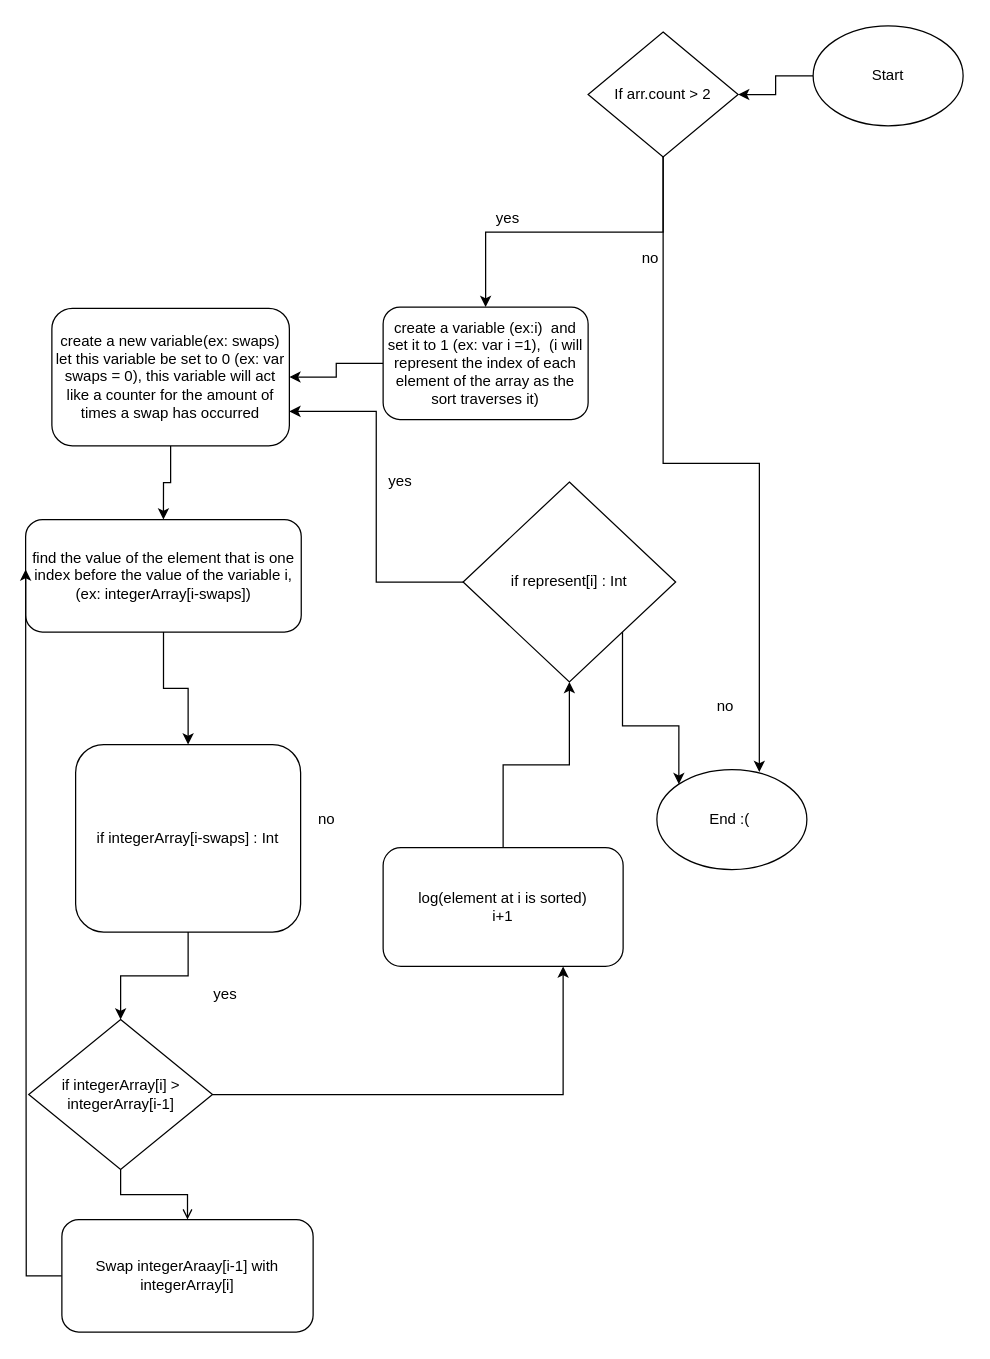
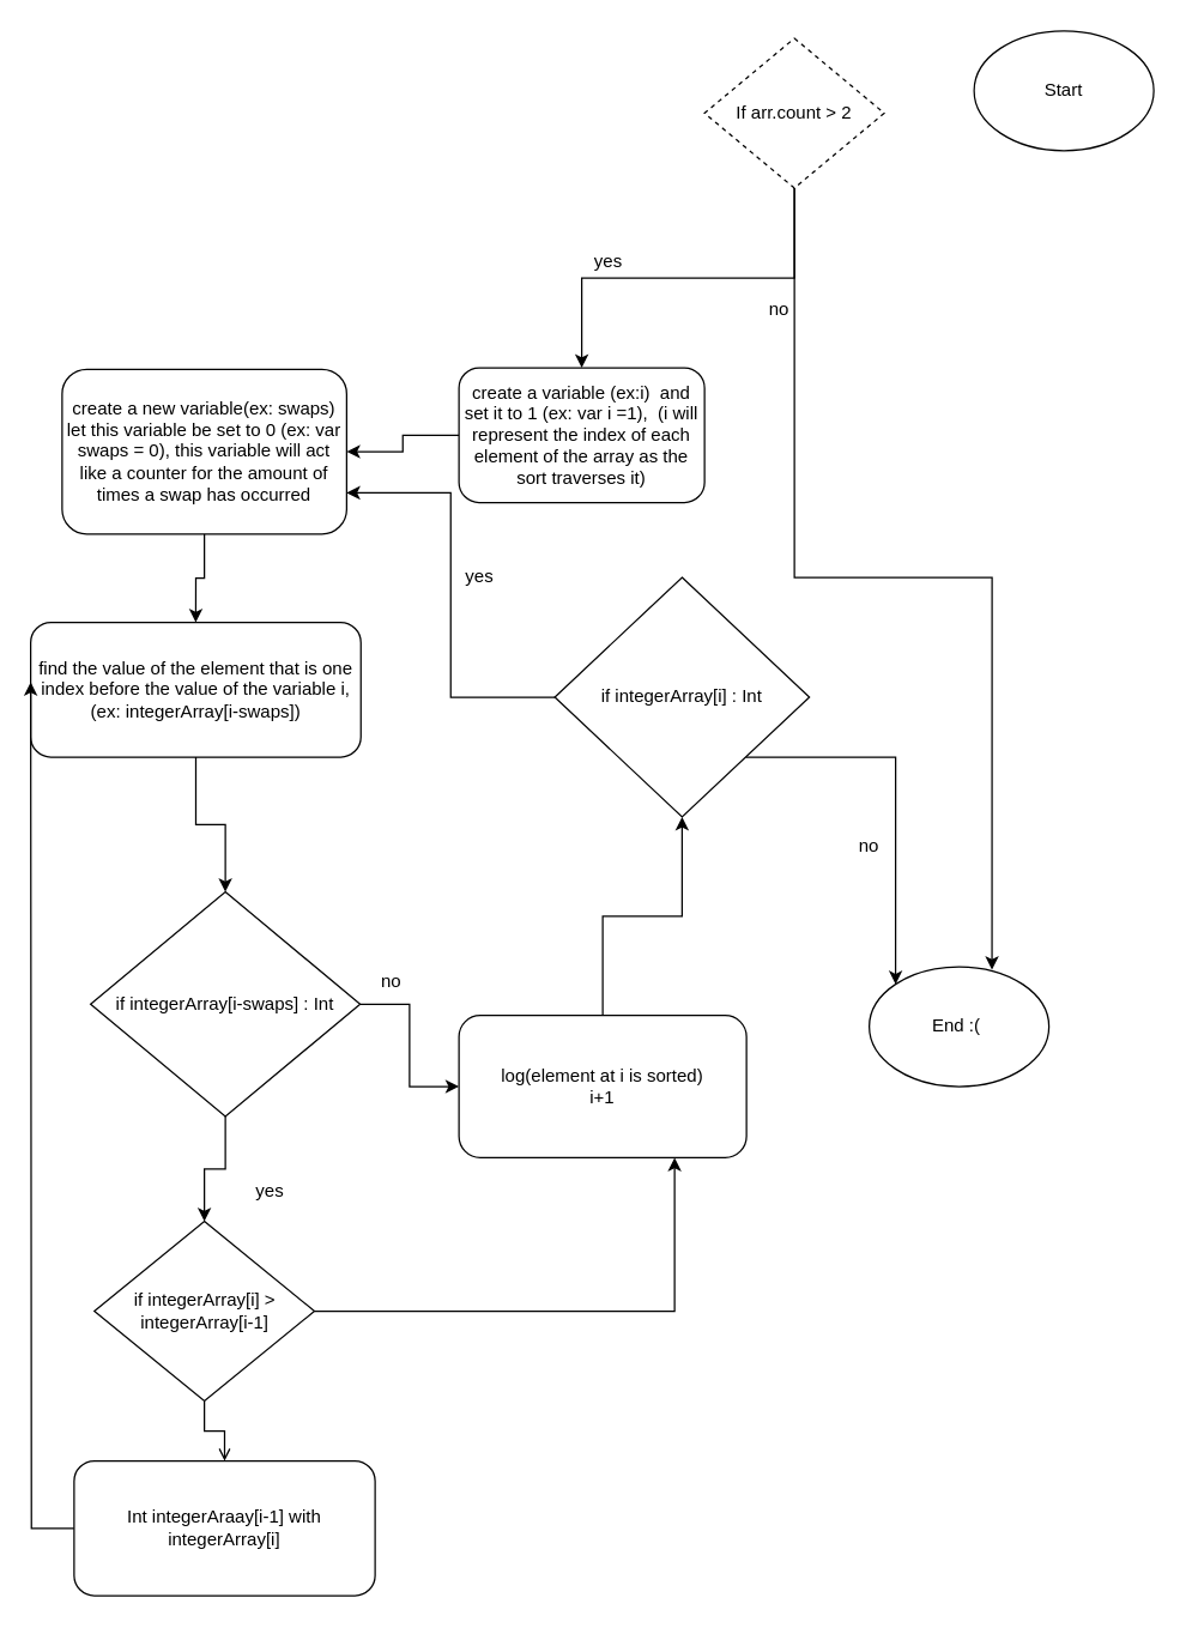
  <mxCell id="0" />
  <mxCell id="1" parent="0" />
- <mxCell id="2" style="edgeStyle=orthogonalEdgeStyle;rounded=0;orthogonalLoop=1;jettySize=auto;html=1;entryX=1;entryY=0.5;entryDx=0;entryDy=0;" parent="1" source="3" target="6" edge="1"><mxGeometry relative="1" as="geometry" /></mxCell>
  <mxCell id="3" value="Start" style="ellipse;whiteSpace=wrap;html=1;" parent="1" vertex="1"><mxGeometry x="650" y="20" width="120" height="80" as="geometry" /></mxCell>
  <mxCell id="4" style="edgeStyle=orthogonalEdgeStyle;rounded=0;orthogonalLoop=1;jettySize=auto;html=1;entryX=0.683;entryY=0.025;entryDx=0;entryDy=0;entryPerimeter=0;" parent="1" source="6" target="8" edge="1"><mxGeometry relative="1" as="geometry"><mxPoint x="660" y="495" as="targetPoint" /></mxGeometry></mxCell>
  <mxCell id="5" style="edgeStyle=orthogonalEdgeStyle;rounded=0;orthogonalLoop=1;jettySize=auto;html=1;entryX=0.5;entryY=0;entryDx=0;entryDy=0;" parent="1" source="6" target="11" edge="1"><mxGeometry relative="1" as="geometry"><mxPoint x="390" y="235" as="targetPoint" /></mxGeometry></mxCell>
- <mxCell id="6" value="If arr.count &amp;gt; 2" style="rhombus;whiteSpace=wrap;html=1;" parent="1" vertex="1"><mxGeometry x="470" y="25" width="120" height="100" as="geometry" /></mxCell>
+ <mxCell id="6" value="If arr.count &amp;gt; 2" style="rhombus;whiteSpace=wrap;html=1;dashed=1;" parent="1" vertex="1"><mxGeometry x="470" y="25" width="120" height="100" as="geometry" /></mxCell>
  <mxCell id="7" value="no" style="text;html=1;strokeColor=none;fillColor=none;align=center;verticalAlign=middle;whiteSpace=wrap;rounded=0;" parent="1" vertex="1"><mxGeometry x="500" y="195" width="40" height="21" as="geometry" /></mxCell>
- <mxCell id="8" value="End :(&amp;nbsp;" style="ellipse;whiteSpace=wrap;html=1;" parent="1" vertex="1"><mxGeometry x="525" y="615" width="120" height="80" as="geometry" /></mxCell>
+ <mxCell id="8" value="End :(&amp;nbsp;" style="ellipse;whiteSpace=wrap;html=1;" parent="1" vertex="1"><mxGeometry x="580" y="645" width="120" height="80" as="geometry" /></mxCell>
  <mxCell id="9" value="yes" style="text;html=1;strokeColor=none;fillColor=none;align=center;verticalAlign=middle;whiteSpace=wrap;rounded=0;" parent="1" vertex="1"><mxGeometry x="386" y="164" width="40" height="20" as="geometry" /></mxCell>
  <mxCell id="10" style="edgeStyle=orthogonalEdgeStyle;rounded=0;orthogonalLoop=1;jettySize=auto;html=1;entryX=1;entryY=0.5;entryDx=0;entryDy=0;" parent="1" source="11" target="13" edge="1"><mxGeometry relative="1" as="geometry"><mxPoint x="250" y="295" as="targetPoint" /></mxGeometry></mxCell>
  <mxCell id="11" value="create a variable (ex:i)&amp;nbsp; and set it to 1 (ex: var i =1),&amp;nbsp; (i will represent the index of each element of the array as the sort traverses it)" style="rounded=1;whiteSpace=wrap;html=1;" parent="1" vertex="1"><mxGeometry x="306" y="245" width="164" height="90" as="geometry" /></mxCell>
  <mxCell id="12" style="edgeStyle=orthogonalEdgeStyle;rounded=0;orthogonalLoop=1;jettySize=auto;html=1;entryX=0.5;entryY=0;entryDx=0;entryDy=0;" parent="1" source="13" target="15" edge="1"><mxGeometry relative="1" as="geometry"><mxPoint x="136" y="395" as="targetPoint" /></mxGeometry></mxCell>
  <mxCell id="13" value="create a new variable(ex: swaps) let this variable be set to 0 (ex: var swaps = 0), this variable will act like a counter for the amount of times a swap has occurred" style="rounded=1;whiteSpace=wrap;html=1;" parent="1" vertex="1"><mxGeometry x="41" y="246" width="190" height="110" as="geometry" /></mxCell>
  <mxCell id="14" style="edgeStyle=orthogonalEdgeStyle;rounded=0;orthogonalLoop=1;jettySize=auto;html=1;entryX=0.5;entryY=0;entryDx=0;entryDy=0;" parent="1" source="15" target="18" edge="1"><mxGeometry relative="1" as="geometry"><mxPoint x="136" y="555" as="targetPoint" /></mxGeometry></mxCell>
  <mxCell id="15" value="find the value of the element that is one index before the value of the variable i, (ex: integerArray[i-swaps])" style="rounded=1;whiteSpace=wrap;html=1;" parent="1" vertex="1"><mxGeometry x="20" y="415" width="220.5" height="90" as="geometry" /></mxCell>
+ <mxCell id="16" style="edgeStyle=orthogonalEdgeStyle;rounded=0;orthogonalLoop=1;jettySize=auto;html=1;entryX=0;entryY=0.5;entryDx=0;entryDy=0;" parent="1" source="18" target="21" edge="1"><mxGeometry relative="1" as="geometry"><mxPoint x="360" y="670" as="targetPoint" /></mxGeometry></mxCell>
  <mxCell id="17" style="edgeStyle=orthogonalEdgeStyle;rounded=0;orthogonalLoop=1;jettySize=auto;html=1;entryX=0.5;entryY=0;entryDx=0;entryDy=0;" parent="1" source="18" target="30" edge="1"><mxGeometry relative="1" as="geometry"><mxPoint x="150" y="875" as="targetPoint" /></mxGeometry></mxCell>
- <mxCell id="18" value="if integerArray[i-swaps] : Int" style="whiteSpace=wrap;html=1;rounded=1;" parent="1" vertex="1"><mxGeometry x="60" y="595" width="180" height="150" as="geometry" /></mxCell>
+ <mxCell id="18" value="if integerArray[i-swaps] : Int" style="rhombus;whiteSpace=wrap;html=1;" parent="1" vertex="1"><mxGeometry x="60" y="595" width="180" height="150" as="geometry" /></mxCell>
  <mxCell id="19" value="no" style="text;html=1;strokeColor=none;fillColor=none;align=center;verticalAlign=middle;whiteSpace=wrap;rounded=0;" parent="1" vertex="1"><mxGeometry x="240.5" y="645" width="40" height="20" as="geometry" /></mxCell>
  <mxCell id="20" style="edgeStyle=orthogonalEdgeStyle;rounded=0;orthogonalLoop=1;jettySize=auto;html=1;entryX=0.5;entryY=1;entryDx=0;entryDy=0;" parent="1" source="21" target="24" edge="1"><mxGeometry relative="1" as="geometry" /></mxCell>
  <mxCell id="21" value="log(element at i is sorted)&lt;br&gt;i+1" style="rounded=1;whiteSpace=wrap;html=1;" parent="1" vertex="1"><mxGeometry x="306" y="677.5" width="192" height="95" as="geometry" /></mxCell>
  <mxCell id="22" style="edgeStyle=orthogonalEdgeStyle;rounded=0;orthogonalLoop=1;jettySize=auto;html=1;exitX=0;exitY=0.5;exitDx=0;exitDy=0;entryX=1;entryY=0.75;entryDx=0;entryDy=0;" parent="1" source="24" target="13" edge="1"><mxGeometry relative="1" as="geometry" /></mxCell>
  <mxCell id="23" style="edgeStyle=orthogonalEdgeStyle;rounded=0;orthogonalLoop=1;jettySize=auto;html=1;exitX=1;exitY=1;exitDx=0;exitDy=0;entryX=0;entryY=0;entryDx=0;entryDy=0;" parent="1" source="24" target="8" edge="1"><mxGeometry relative="1" as="geometry" /></mxCell>
- <mxCell id="24" value="&lt;span&gt;if represent[i] : Int&lt;/span&gt;" style="rhombus;whiteSpace=wrap;html=1;" parent="1" vertex="1"><mxGeometry x="370" y="385" width="170" height="160" as="geometry" /></mxCell>
+ <mxCell id="24" value="&lt;span&gt;if integerArray[i] : Int&lt;/span&gt;" style="rhombus;whiteSpace=wrap;html=1;" parent="1" vertex="1"><mxGeometry x="370" y="385" width="170" height="160" as="geometry" /></mxCell>
  <mxCell id="25" value="no" style="text;html=1;strokeColor=none;fillColor=none;align=center;verticalAlign=middle;whiteSpace=wrap;rounded=0;" parent="1" vertex="1"><mxGeometry x="560" y="555" width="40" height="20" as="geometry" /></mxCell>
  <mxCell id="26" value="yes" style="text;html=1;strokeColor=none;fillColor=none;align=center;verticalAlign=middle;whiteSpace=wrap;rounded=0;" parent="1" vertex="1"><mxGeometry x="300" y="375" width="40" height="20" as="geometry" /></mxCell>
  <mxCell id="27" value="yes" style="text;html=1;strokeColor=none;fillColor=none;align=center;verticalAlign=middle;whiteSpace=wrap;rounded=0;" parent="1" vertex="1"><mxGeometry x="160" y="785" width="40" height="20" as="geometry" /></mxCell>
  <mxCell id="28" style="edgeStyle=orthogonalEdgeStyle;rounded=0;orthogonalLoop=1;jettySize=auto;html=1;entryX=0.75;entryY=1;entryDx=0;entryDy=0;" parent="1" source="30" target="21" edge="1"><mxGeometry relative="1" as="geometry"><mxPoint x="460" y="755" as="targetPoint" /></mxGeometry></mxCell>
  <mxCell id="29" style="edgeStyle=orthogonalEdgeStyle;rounded=0;orthogonalLoop=1;jettySize=auto;html=1;entryX=0.5;entryY=0;entryDx=0;entryDy=0;endArrow=open;" parent="1" source="30" target="32" edge="1"><mxGeometry relative="1" as="geometry"><mxPoint x="136" y="985" as="targetPoint" /></mxGeometry></mxCell>
- <mxCell id="30" value="if integerArray[i] &amp;gt; integerArray[i-1]" style="rhombus;whiteSpace=wrap;html=1;" parent="1" vertex="1"><mxGeometry x="22.5" y="815" width="147" height="120" as="geometry" /></mxCell>
+ <mxCell id="30" value="if integerArray[i] &amp;gt; integerArray[i-1]" style="rhombus;whiteSpace=wrap;html=1;" parent="1" vertex="1"><mxGeometry x="62.5" y="815" width="147" height="120" as="geometry" /></mxCell>
  <mxCell id="31" style="edgeStyle=orthogonalEdgeStyle;rounded=0;orthogonalLoop=1;jettySize=auto;html=1;" parent="1" source="32" edge="1"><mxGeometry relative="1" as="geometry"><mxPoint x="20" y="455" as="targetPoint" /></mxGeometry></mxCell>
- <mxCell id="32" value="Swap integerAraay[i-1] with integerArray[i]" style="rounded=1;whiteSpace=wrap;html=1;" parent="1" vertex="1"><mxGeometry x="49" y="975" width="201" height="90" as="geometry" /></mxCell>
+ <mxCell id="32" value="Int integerAraay[i-1] with integerArray[i]" style="rounded=1;whiteSpace=wrap;html=1;" parent="1" vertex="1"><mxGeometry x="49" y="975" width="201" height="90" as="geometry" /></mxCell>
